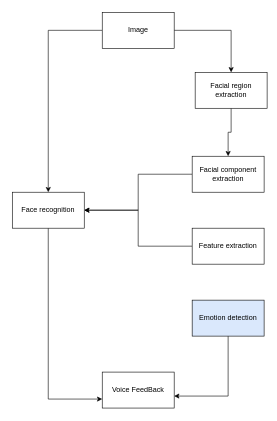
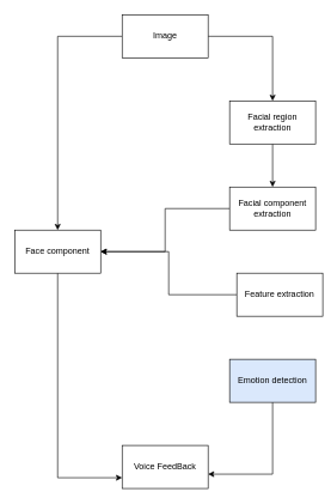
  <mxCell id="0" />
  <mxCell id="1" parent="0" />
  <mxCell id="2" style="edgeStyle=orthogonalEdgeStyle;rounded=0;orthogonalLoop=1;jettySize=auto;html=1;entryX=0.5;entryY=0;entryDx=0;entryDy=0;" edge="1" parent="1" source="4" target="7"><mxGeometry relative="1" as="geometry" /></mxCell>
  <mxCell id="3" style="edgeStyle=orthogonalEdgeStyle;rounded=0;orthogonalLoop=1;jettySize=auto;html=1;" edge="1" parent="1" source="4" target="13"><mxGeometry relative="1" as="geometry" /></mxCell>
  <mxCell id="4" value="Image" style="rounded=0;whiteSpace=wrap;html=1;" vertex="1" parent="1"><mxGeometry x="170" y="20" width="120" height="60" as="geometry" /></mxCell>
  <mxCell id="5" value="Voice FeedBack" style="rounded=0;whiteSpace=wrap;html=1;" vertex="1" parent="1"><mxGeometry x="170" y="620" width="120" height="60" as="geometry" /></mxCell>
  <mxCell id="6" style="edgeStyle=orthogonalEdgeStyle;rounded=0;orthogonalLoop=1;jettySize=auto;html=1;entryX=0;entryY=0.75;entryDx=0;entryDy=0;" edge="1" parent="1" source="7" target="5"><mxGeometry relative="1" as="geometry"><mxPoint x="80" y="660" as="targetPoint" /><Array as="points"><mxPoint x="80" y="665" /></Array></mxGeometry></mxCell>
- <mxCell id="7" value="Face recognition" style="rounded=0;whiteSpace=wrap;html=1;" vertex="1" parent="1"><mxGeometry x="20" y="320" width="120" height="60" as="geometry" /></mxCell>
+ <mxCell id="7" value="Face component" style="rounded=0;whiteSpace=wrap;html=1;" vertex="1" parent="1"><mxGeometry x="20" y="320" width="120" height="60" as="geometry" /></mxCell>
  <mxCell id="8" style="edgeStyle=orthogonalEdgeStyle;rounded=0;orthogonalLoop=1;jettySize=auto;html=1;" edge="1" parent="1" source="9"><mxGeometry relative="1" as="geometry"><mxPoint x="290" y="660" as="targetPoint" /><Array as="points"><mxPoint x="380" y="660" /><mxPoint x="290" y="660" /></Array></mxGeometry></mxCell>
  <mxCell id="9" value="Emotion detection" style="rounded=0;whiteSpace=wrap;html=1;fillColor=#dae8fc;" vertex="1" parent="1"><mxGeometry x="320" y="500" width="120" height="60" as="geometry" /></mxCell>
  <mxCell id="10" style="edgeStyle=orthogonalEdgeStyle;rounded=0;orthogonalLoop=1;jettySize=auto;html=1;" edge="1" parent="1" source="11" target="7"><mxGeometry relative="1" as="geometry" /></mxCell>
- <mxCell id="11" value="Feature extraction" style="rounded=0;whiteSpace=wrap;html=1;" vertex="1" parent="1"><mxGeometry x="320" y="380" width="120" height="60" as="geometry" /></mxCell>
+ <mxCell id="11" value="Feature extraction" style="rounded=0;whiteSpace=wrap;html=1;" vertex="1" parent="1"><mxGeometry x="330" y="380" width="120" height="60" as="geometry" /></mxCell>
  <mxCell id="12" style="edgeStyle=orthogonalEdgeStyle;rounded=0;orthogonalLoop=1;jettySize=auto;html=1;" edge="1" parent="1" source="13" target="15"><mxGeometry relative="1" as="geometry" /></mxCell>
- <mxCell id="13" value="Facial region extraction" style="rounded=0;whiteSpace=wrap;html=1;" vertex="1" parent="1"><mxGeometry x="325" y="120" width="120" height="60" as="geometry" /></mxCell>
+ <mxCell id="13" value="Facial region extraction" style="rounded=0;whiteSpace=wrap;html=1;" vertex="1" parent="1"><mxGeometry x="320" y="140" width="120" height="60" as="geometry" /></mxCell>
  <mxCell id="14" style="edgeStyle=orthogonalEdgeStyle;rounded=0;orthogonalLoop=1;jettySize=auto;html=1;" edge="1" parent="1" source="15" target="7"><mxGeometry relative="1" as="geometry" /></mxCell>
  <mxCell id="15" value="Facial component extraction" style="rounded=0;whiteSpace=wrap;html=1;" vertex="1" parent="1"><mxGeometry x="320" y="260" width="120" height="60" as="geometry" /></mxCell>
